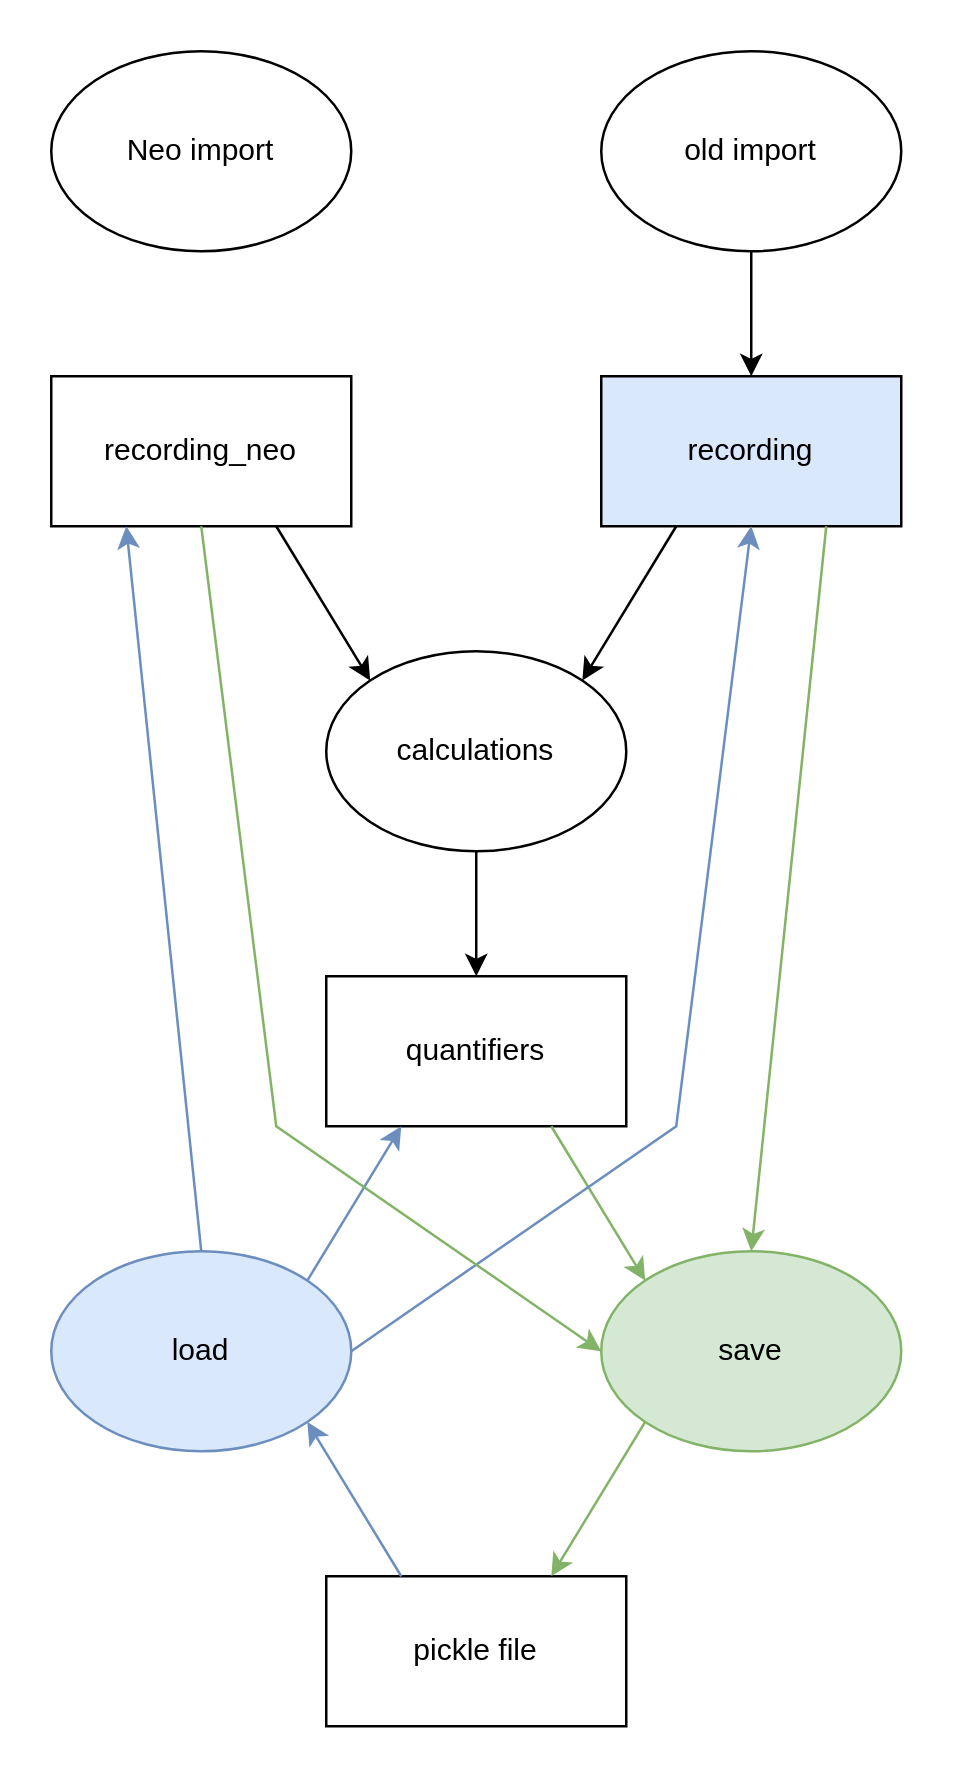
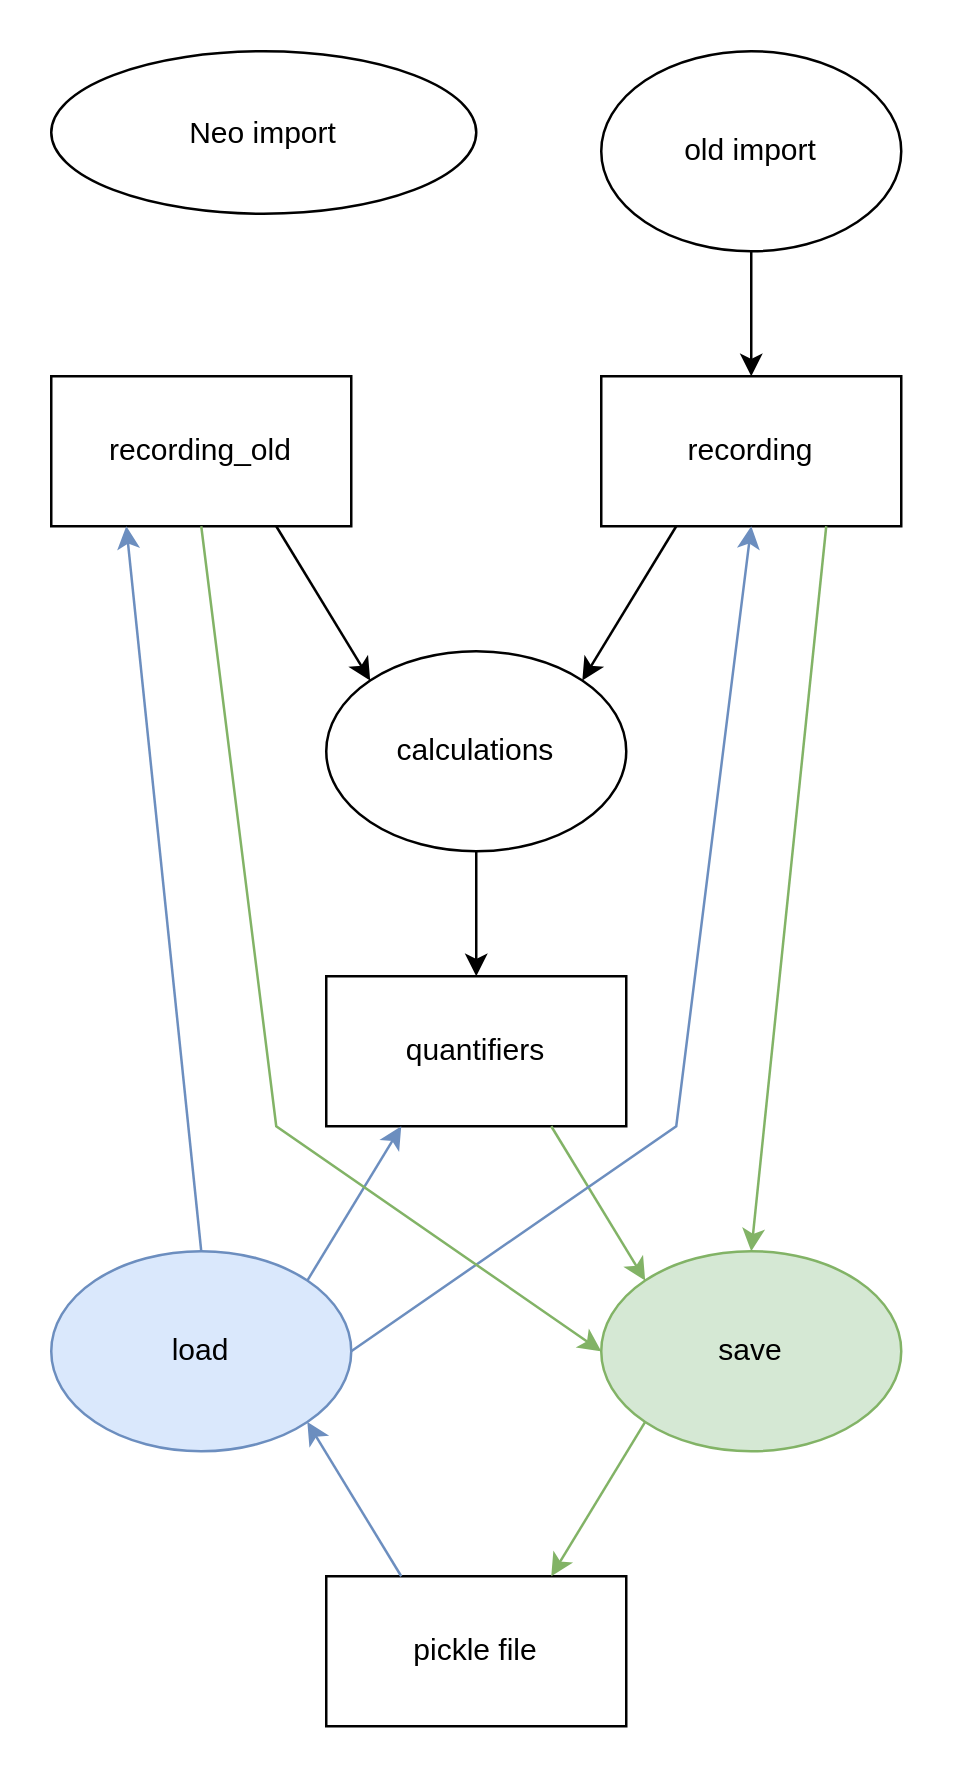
  <mxCell id="0" />
  <mxCell id="1" parent="0" />
- <mxCell id="2" value="Neo import" style="ellipse;whiteSpace=wrap;html=1;" vertex="1" parent="1"><mxGeometry x="20" y="20" width="120" height="80" as="geometry" /></mxCell>
+ <mxCell id="2" value="Neo import" style="ellipse;whiteSpace=wrap;html=1;" vertex="1" parent="1"><mxGeometry x="20" y="20" width="170" height="65" as="geometry" /></mxCell>
  <mxCell id="3" value="" style="edgeStyle=orthogonalEdgeStyle;rounded=0;orthogonalLoop=1;jettySize=auto;html=1;" edge="1" parent="1" source="4" target="6"><mxGeometry relative="1" as="geometry" /></mxCell>
  <mxCell id="4" value="old import" style="ellipse;whiteSpace=wrap;html=1;" vertex="1" parent="1"><mxGeometry x="240" y="20" width="120" height="80" as="geometry" /></mxCell>
- <mxCell id="5" value="recording_neo" style="rounded=0;whiteSpace=wrap;html=1;" vertex="1" parent="1"><mxGeometry x="20" y="150" width="120" height="60" as="geometry" /></mxCell>
- <mxCell id="6" value="recording" style="rounded=0;whiteSpace=wrap;html=1;fillColor=#dae8fc;" vertex="1" parent="1"><mxGeometry x="240" y="150" width="120" height="60" as="geometry" /></mxCell>
+ <mxCell id="5" value="recording_old" style="rounded=0;whiteSpace=wrap;html=1;" vertex="1" parent="1"><mxGeometry x="20" y="150" width="120" height="60" as="geometry" /></mxCell>
+ <mxCell id="6" value="recording" style="rounded=0;whiteSpace=wrap;html=1;" vertex="1" parent="1"><mxGeometry x="240" y="150" width="120" height="60" as="geometry" /></mxCell>
  <mxCell id="7" value="" style="edgeStyle=orthogonalEdgeStyle;rounded=0;orthogonalLoop=1;jettySize=auto;html=1;" edge="1" parent="1" source="8" target="9"><mxGeometry relative="1" as="geometry" /></mxCell>
  <mxCell id="8" value="calculations" style="ellipse;whiteSpace=wrap;html=1;" vertex="1" parent="1"><mxGeometry x="130" y="260" width="120" height="80" as="geometry" /></mxCell>
  <mxCell id="9" value="quantifiers" style="rounded=0;whiteSpace=wrap;html=1;" vertex="1" parent="1"><mxGeometry x="130" y="390" width="120" height="60" as="geometry" /></mxCell>
  <mxCell id="10" value="" style="endArrow=classic;html=1;rounded=0;exitX=0.75;exitY=1;exitDx=0;exitDy=0;entryX=0;entryY=0;entryDx=0;entryDy=0;" edge="1" parent="1" source="5" target="8"><mxGeometry width="50" height="50" relative="1" as="geometry"><mxPoint x="240" y="380" as="sourcePoint" /><mxPoint x="290" y="330" as="targetPoint" /></mxGeometry></mxCell>
  <mxCell id="11" value="" style="endArrow=classic;html=1;rounded=0;exitX=0.25;exitY=1;exitDx=0;exitDy=0;entryX=1;entryY=0;entryDx=0;entryDy=0;" edge="1" parent="1" source="6" target="8"><mxGeometry width="50" height="50" relative="1" as="geometry"><mxPoint x="240" y="380" as="sourcePoint" /><mxPoint x="290" y="330" as="targetPoint" /></mxGeometry></mxCell>
  <mxCell id="12" value="save" style="ellipse;whiteSpace=wrap;html=1;fillColor=#d5e8d4;strokeColor=#82b366;" vertex="1" parent="1"><mxGeometry x="240" y="500" width="120" height="80" as="geometry" /></mxCell>
  <mxCell id="13" value="load" style="ellipse;whiteSpace=wrap;html=1;fillColor=#dae8fc;strokeColor=#6c8ebf;" vertex="1" parent="1"><mxGeometry x="20" y="500" width="120" height="80" as="geometry" /></mxCell>
  <mxCell id="14" value="pickle file" style="rounded=0;whiteSpace=wrap;html=1;" vertex="1" parent="1"><mxGeometry x="130" y="630" width="120" height="60" as="geometry" /></mxCell>
  <mxCell id="15" value="" style="endArrow=classic;html=1;rounded=0;exitX=0.75;exitY=1;exitDx=0;exitDy=0;entryX=0;entryY=0;entryDx=0;entryDy=0;fillColor=#d5e8d4;strokeColor=#82b366;" edge="1" parent="1" source="9" target="12"><mxGeometry width="50" height="50" relative="1" as="geometry"><mxPoint x="240" y="380" as="sourcePoint" /><mxPoint x="290" y="330" as="targetPoint" /></mxGeometry></mxCell>
  <mxCell id="16" value="" style="endArrow=classic;html=1;rounded=0;exitX=1;exitY=0;exitDx=0;exitDy=0;entryX=0.25;entryY=1;entryDx=0;entryDy=0;fillColor=#dae8fc;strokeColor=#6c8ebf;" edge="1" parent="1" source="13" target="9"><mxGeometry width="50" height="50" relative="1" as="geometry"><mxPoint x="240" y="380" as="sourcePoint" /><mxPoint x="290" y="330" as="targetPoint" /></mxGeometry></mxCell>
  <mxCell id="17" value="" style="endArrow=classic;html=1;rounded=0;exitX=0.5;exitY=0;exitDx=0;exitDy=0;entryX=0.25;entryY=1;entryDx=0;entryDy=0;fillColor=#dae8fc;strokeColor=#6c8ebf;" edge="1" parent="1" source="13" target="5"><mxGeometry width="50" height="50" relative="1" as="geometry"><mxPoint x="240" y="380" as="sourcePoint" /><mxPoint x="290" y="330" as="targetPoint" /></mxGeometry></mxCell>
  <mxCell id="18" value="" style="endArrow=classic;html=1;rounded=0;exitX=1;exitY=0.5;exitDx=0;exitDy=0;entryX=0.5;entryY=1;entryDx=0;entryDy=0;fillColor=#dae8fc;strokeColor=#6c8ebf;" edge="1" parent="1" source="13" target="6"><mxGeometry width="50" height="50" relative="1" as="geometry"><mxPoint x="240" y="380" as="sourcePoint" /><mxPoint x="290" y="330" as="targetPoint" /><Array as="points"><mxPoint x="270" y="450" /></Array></mxGeometry></mxCell>
  <mxCell id="19" value="" style="endArrow=classic;html=1;rounded=0;exitX=0.75;exitY=1;exitDx=0;exitDy=0;entryX=0.5;entryY=0;entryDx=0;entryDy=0;fillColor=#d5e8d4;strokeColor=#82b366;" edge="1" parent="1" source="6" target="12"><mxGeometry width="50" height="50" relative="1" as="geometry"><mxPoint x="240" y="380" as="sourcePoint" /><mxPoint x="290" y="330" as="targetPoint" /></mxGeometry></mxCell>
  <mxCell id="20" value="" style="endArrow=classic;html=1;rounded=0;exitX=0.5;exitY=1;exitDx=0;exitDy=0;entryX=0;entryY=0.5;entryDx=0;entryDy=0;fillColor=#d5e8d4;strokeColor=#82b366;" edge="1" parent="1" source="5" target="12"><mxGeometry width="50" height="50" relative="1" as="geometry"><mxPoint x="240" y="380" as="sourcePoint" /><mxPoint x="290" y="330" as="targetPoint" /><Array as="points"><mxPoint x="110" y="450" /></Array></mxGeometry></mxCell>
  <mxCell id="21" value="" style="endArrow=classic;html=1;rounded=0;exitX=0;exitY=1;exitDx=0;exitDy=0;entryX=0.75;entryY=0;entryDx=0;entryDy=0;fillColor=#d5e8d4;strokeColor=#82b366;" edge="1" parent="1" source="12" target="14"><mxGeometry width="50" height="50" relative="1" as="geometry"><mxPoint x="240" y="380" as="sourcePoint" /><mxPoint x="290" y="330" as="targetPoint" /></mxGeometry></mxCell>
  <mxCell id="22" value="" style="endArrow=classic;html=1;rounded=0;exitX=0.25;exitY=0;exitDx=0;exitDy=0;entryX=1;entryY=1;entryDx=0;entryDy=0;fillColor=#dae8fc;strokeColor=#6c8ebf;" edge="1" parent="1" source="14" target="13"><mxGeometry width="50" height="50" relative="1" as="geometry"><mxPoint x="240" y="380" as="sourcePoint" /><mxPoint x="130" y="600" as="targetPoint" /></mxGeometry></mxCell>
